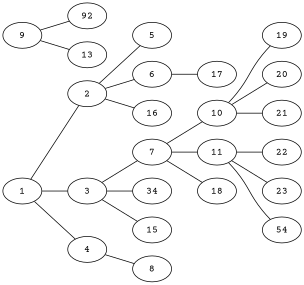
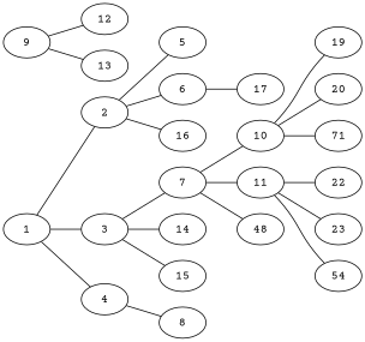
  graph {
    fontname="Courier Prime"
    rankdir=LR
    node [chem=H fontname="Courier Prime"]
    edge [fontname="Courier Prime" valence=1]
    1 [chem=N]
    2 [chem=C]
    3 [chem=C]
    4 [chem=N]
    5 [chem=N]
    6 [chem=N]
    16
    7 [chem=C]
-   14 [label=34]
+   14
    15
    8 [chem=O]
    17
    10 [chem=C]
    11 [chem=C]
-   18
+   18 [label=48]
    9 [chem=N]
-   12 [chem=O label=92]
+   12 [chem=O]
    13 [chem=O]
    19
    20
-   21
+   21 [label=71]
    22
    23
    n24 [label=54]
    1 -- 2
    1 -- 3
    1 -- 4
    2 -- 5
    2 -- 6 [valence=2]
    2 -- 16
    3 -- 7
    3 -- 14
    3 -- 15
    4 -- 8 [valence=2]
    6 -- 17
    7 -- 10
    7 -- 11
    7 -- 18
    10 -- 19
    10 -- 20
    10 -- 21
    11 -- 22
    11 -- 23
    11 -- n24
    9 -- 12 [valence=2]
    9 -- 13
  }
